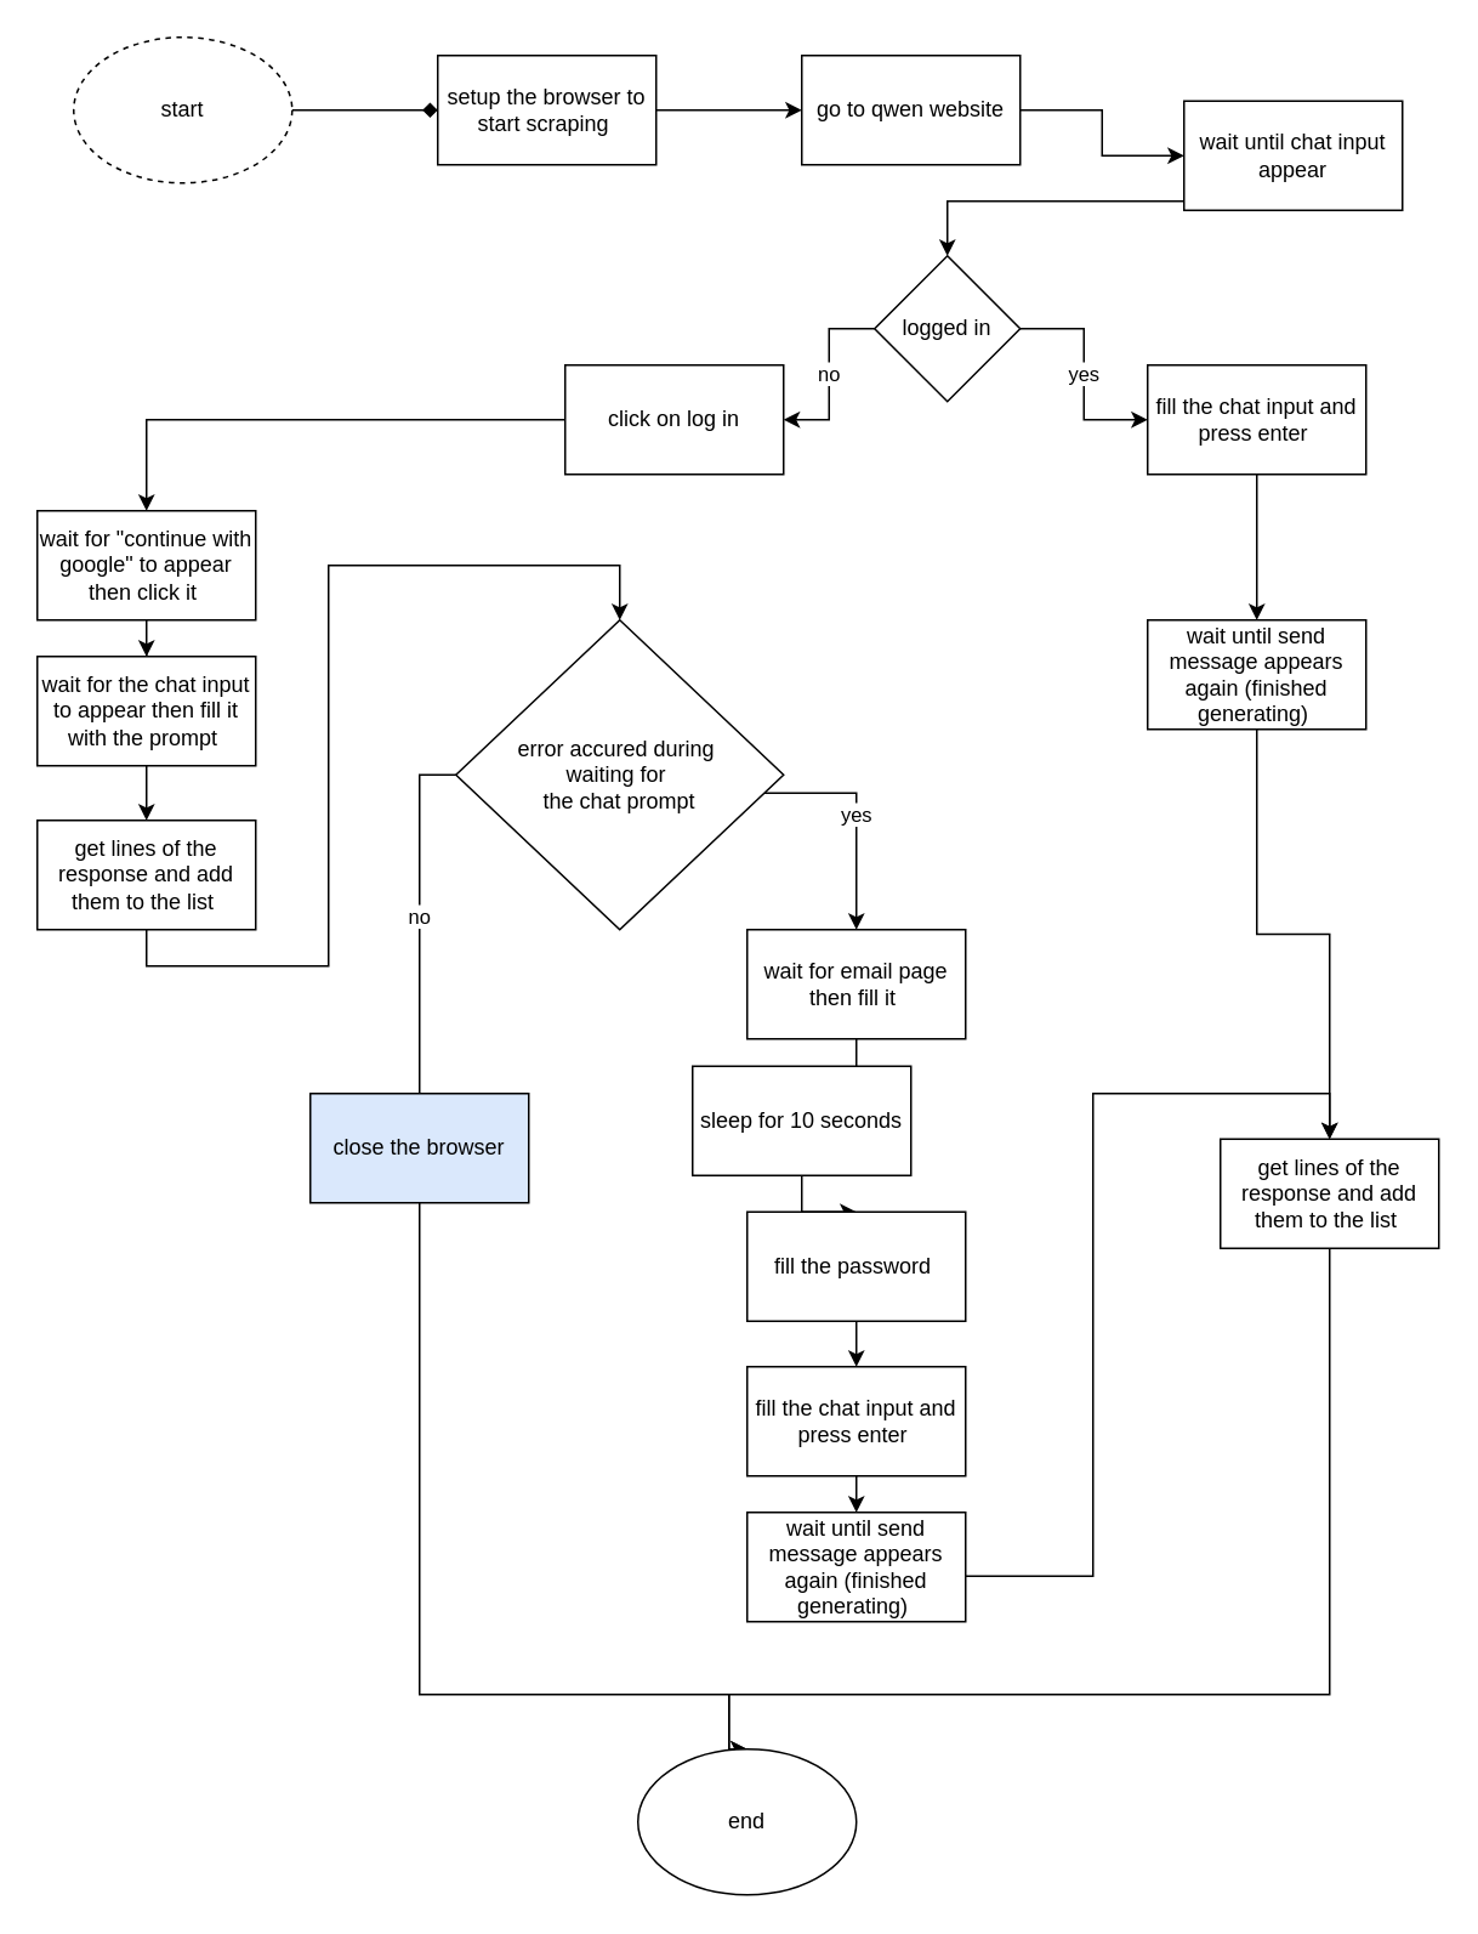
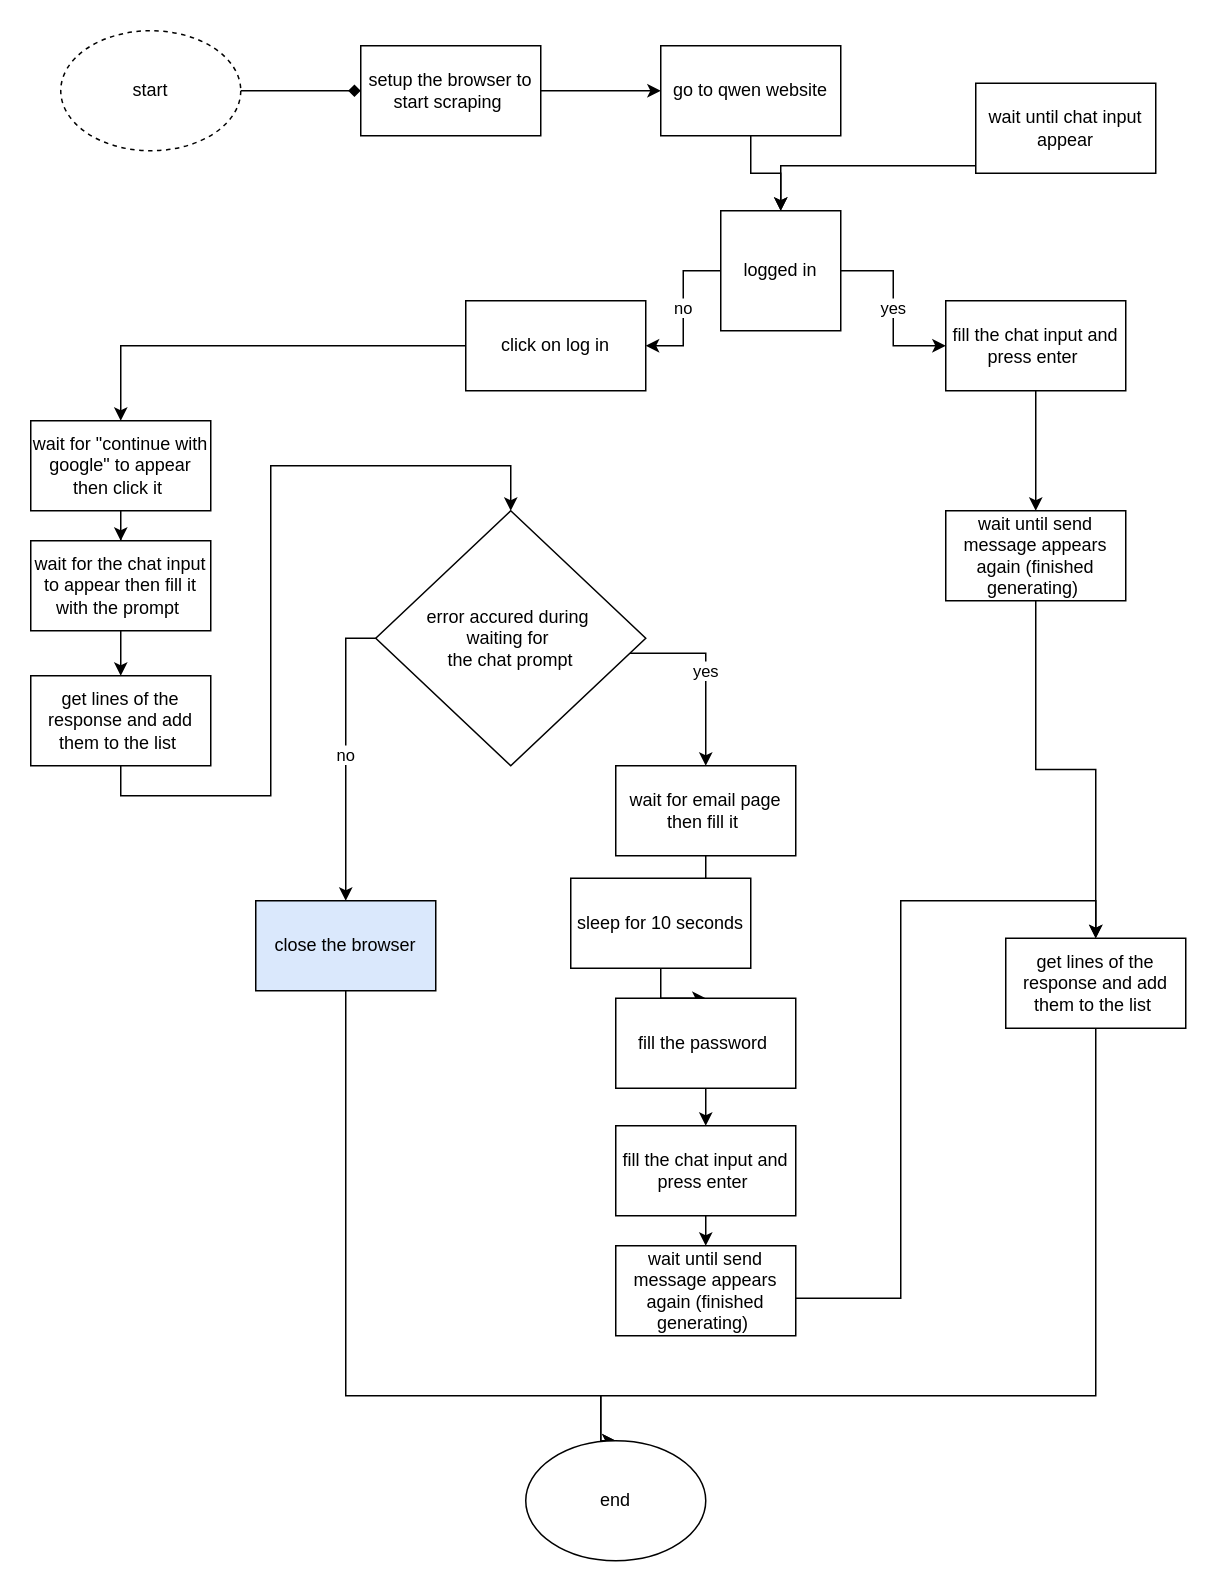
  <mxCell id="0" />
  <mxCell id="1" parent="0" />
  <mxCell id="2" value="" style="edgeStyle=orthogonalEdgeStyle;rounded=0;orthogonalLoop=1;jettySize=auto;html=1;endArrow=diamond;" edge="1" parent="1" source="3" target="5"><mxGeometry relative="1" as="geometry" /></mxCell>
  <mxCell id="3" value="start" style="ellipse;whiteSpace=wrap;html=1;dashed=1;" vertex="1" parent="1"><mxGeometry x="40" y="20" width="120" height="80" as="geometry" /></mxCell>
  <mxCell id="4" value="" style="edgeStyle=orthogonalEdgeStyle;rounded=0;orthogonalLoop=1;jettySize=auto;html=1;" edge="1" parent="1" source="5" target="7"><mxGeometry relative="1" as="geometry" /></mxCell>
  <mxCell id="5" value="setup the browser to start scraping&amp;nbsp;" style="whiteSpace=wrap;html=1;" vertex="1" parent="1"><mxGeometry x="240" y="30" width="120" height="60" as="geometry" /></mxCell>
- <mxCell id="6" value="" style="edgeStyle=orthogonalEdgeStyle;rounded=0;orthogonalLoop=1;jettySize=auto;html=1;" edge="1" parent="1" source="7" target="9"><mxGeometry relative="1" as="geometry" /></mxCell>
+ <mxCell id="6" value="" style="edgeStyle=orthogonalEdgeStyle;rounded=0;orthogonalLoop=1;jettySize=auto;html=1;" edge="1" parent="1" source="7" target="12"><mxGeometry relative="1" as="geometry" /></mxCell>
  <mxCell id="7" value="go to qwen website" style="whiteSpace=wrap;html=1;" vertex="1" parent="1"><mxGeometry x="440" y="30" width="120" height="60" as="geometry" /></mxCell>
  <mxCell id="8" value="" style="edgeStyle=orthogonalEdgeStyle;rounded=0;orthogonalLoop=1;jettySize=auto;html=1;entryX=0.5;entryY=0;entryDx=0;entryDy=0;" edge="1" parent="1" source="9" target="12"><mxGeometry relative="1" as="geometry"><Array as="points"><mxPoint x="700" y="110" /><mxPoint x="520" y="110" /></Array></mxGeometry></mxCell>
  <mxCell id="9" value="wait until chat input appear" style="whiteSpace=wrap;html=1;" vertex="1" parent="1"><mxGeometry x="650" y="55" width="120" height="60" as="geometry" /></mxCell>
  <mxCell id="10" value="yes" style="edgeStyle=orthogonalEdgeStyle;rounded=0;orthogonalLoop=1;jettySize=auto;html=1;" edge="1" parent="1" source="12" target="14"><mxGeometry relative="1" as="geometry" /></mxCell>
  <mxCell id="11" value="no" style="edgeStyle=orthogonalEdgeStyle;rounded=0;orthogonalLoop=1;jettySize=auto;html=1;" edge="1" parent="1" source="12" target="20"><mxGeometry relative="1" as="geometry" /></mxCell>
- <mxCell id="12" value="logged in" style="rhombus;whiteSpace=wrap;html=1;" vertex="1" parent="1"><mxGeometry x="480" y="140" width="80" height="80" as="geometry" /></mxCell>
+ <mxCell id="12" value="logged in" style="whiteSpace=wrap;html=1;rounded=0;" vertex="1" parent="1"><mxGeometry x="480" y="140" width="80" height="80" as="geometry" /></mxCell>
  <mxCell id="13" value="" style="edgeStyle=orthogonalEdgeStyle;rounded=0;orthogonalLoop=1;jettySize=auto;html=1;" edge="1" parent="1" source="14" target="16"><mxGeometry relative="1" as="geometry" /></mxCell>
  <mxCell id="14" value="fill the chat input and press enter&amp;nbsp;" style="whiteSpace=wrap;html=1;" vertex="1" parent="1"><mxGeometry x="630" y="200" width="120" height="60" as="geometry" /></mxCell>
  <mxCell id="15" value="" style="edgeStyle=orthogonalEdgeStyle;rounded=0;orthogonalLoop=1;jettySize=auto;html=1;" edge="1" parent="1" source="16" target="18"><mxGeometry relative="1" as="geometry" /></mxCell>
  <mxCell id="16" value="wait until send message appears again (finished generating)&amp;nbsp;" style="whiteSpace=wrap;html=1;" vertex="1" parent="1"><mxGeometry x="630" y="340" width="120" height="60" as="geometry" /></mxCell>
  <mxCell id="17" style="edgeStyle=orthogonalEdgeStyle;rounded=0;orthogonalLoop=1;jettySize=auto;html=1;entryX=0.5;entryY=0;entryDx=0;entryDy=0;" edge="1" parent="1" source="18" target="38"><mxGeometry relative="1" as="geometry"><Array as="points"><mxPoint x="730" y="930" /><mxPoint x="400" y="930" /></Array></mxGeometry></mxCell>
  <mxCell id="18" value="get lines of the response and add them to the list&amp;nbsp;" style="whiteSpace=wrap;html=1;" vertex="1" parent="1"><mxGeometry x="670" y="625" width="120" height="60" as="geometry" /></mxCell>
  <mxCell id="19" value="" style="edgeStyle=orthogonalEdgeStyle;rounded=0;orthogonalLoop=1;jettySize=auto;html=1;" edge="1" parent="1" source="20" target="22"><mxGeometry relative="1" as="geometry" /></mxCell>
  <mxCell id="20" value="click on log in" style="whiteSpace=wrap;html=1;" vertex="1" parent="1"><mxGeometry x="310" y="200" width="120" height="60" as="geometry" /></mxCell>
  <mxCell id="21" value="" style="edgeStyle=orthogonalEdgeStyle;rounded=0;orthogonalLoop=1;jettySize=auto;html=1;" edge="1" parent="1" source="22" target="24"><mxGeometry relative="1" as="geometry" /></mxCell>
  <mxCell id="22" value="wait for &quot;continue with google&quot; to appear then click it&amp;nbsp;" style="whiteSpace=wrap;html=1;" vertex="1" parent="1"><mxGeometry x="20" y="280" width="120" height="60" as="geometry" /></mxCell>
  <mxCell id="23" value="" style="edgeStyle=orthogonalEdgeStyle;rounded=0;orthogonalLoop=1;jettySize=auto;html=1;" edge="1" parent="1" source="24" target="26"><mxGeometry relative="1" as="geometry" /></mxCell>
  <mxCell id="24" value="wait for the chat input to appear then fill it with the prompt&amp;nbsp;" style="whiteSpace=wrap;html=1;" vertex="1" parent="1"><mxGeometry x="20" y="360" width="120" height="60" as="geometry" /></mxCell>
  <mxCell id="25" value="" style="edgeStyle=orthogonalEdgeStyle;rounded=0;orthogonalLoop=1;jettySize=auto;html=1;entryX=0.5;entryY=0;entryDx=0;entryDy=0;" edge="1" parent="1" source="26" target="29"><mxGeometry relative="1" as="geometry"><Array as="points"><mxPoint x="80" y="530" /><mxPoint x="180" y="530" /><mxPoint x="180" y="310" /><mxPoint x="340" y="310" /></Array></mxGeometry></mxCell>
  <mxCell id="26" value="get lines of the response and add them to the list&amp;nbsp;" style="whiteSpace=wrap;html=1;" vertex="1" parent="1"><mxGeometry x="20" y="450" width="120" height="60" as="geometry" /></mxCell>
- <mxCell id="27" value="no" style="edgeStyle=orthogonalEdgeStyle;rounded=0;orthogonalLoop=1;jettySize=auto;html=1;exitX=0;exitY=0.5;exitDx=0;exitDy=0;endArrow=none;" edge="1" parent="1" source="29" target="37"><mxGeometry relative="1" as="geometry"><mxPoint x="220" y="730" as="targetPoint" /><Array as="points"><mxPoint x="230" y="425" /></Array></mxGeometry></mxCell>
+ <mxCell id="27" value="no" style="edgeStyle=orthogonalEdgeStyle;rounded=0;orthogonalLoop=1;jettySize=auto;html=1;exitX=0;exitY=0.5;exitDx=0;exitDy=0;" edge="1" parent="1" source="29" target="37"><mxGeometry relative="1" as="geometry"><mxPoint x="220" y="730" as="targetPoint" /><Array as="points"><mxPoint x="230" y="425" /></Array></mxGeometry></mxCell>
  <mxCell id="28" value="yes" style="edgeStyle=orthogonalEdgeStyle;rounded=0;orthogonalLoop=1;jettySize=auto;html=1;" edge="1" parent="1" source="29" target="31"><mxGeometry relative="1" as="geometry"><Array as="points"><mxPoint x="470" y="435" /></Array></mxGeometry></mxCell>
  <mxCell id="29" value="error accured during&amp;nbsp;&lt;div&gt;waiting for&amp;nbsp;&lt;/div&gt;&lt;div&gt;the chat prompt&lt;/div&gt;" style="rhombus;whiteSpace=wrap;html=1;" vertex="1" parent="1"><mxGeometry x="250" y="340" width="180" height="170" as="geometry" /></mxCell>
  <mxCell id="30" value="" style="edgeStyle=orthogonalEdgeStyle;rounded=0;orthogonalLoop=1;jettySize=auto;html=1;" edge="1" parent="1" source="31" target="33"><mxGeometry relative="1" as="geometry" /></mxCell>
  <mxCell id="31" value="wait for email page then fill it&amp;nbsp;" style="whiteSpace=wrap;html=1;" vertex="1" parent="1"><mxGeometry x="410" y="510" width="120" height="60" as="geometry" /></mxCell>
  <mxCell id="32" value="" style="edgeStyle=orthogonalEdgeStyle;rounded=0;orthogonalLoop=1;jettySize=auto;html=1;" edge="1" parent="1" source="33" target="35"><mxGeometry relative="1" as="geometry" /></mxCell>
  <mxCell id="33" value="sleep for 10 seconds" style="whiteSpace=wrap;html=1;" vertex="1" parent="1"><mxGeometry x="380" y="585" width="120" height="60" as="geometry" /></mxCell>
  <mxCell id="34" value="" style="edgeStyle=orthogonalEdgeStyle;rounded=0;orthogonalLoop=1;jettySize=auto;html=1;" edge="1" parent="1" source="35" target="40"><mxGeometry relative="1" as="geometry" /></mxCell>
  <mxCell id="35" value="fill the password&amp;nbsp;" style="whiteSpace=wrap;html=1;" vertex="1" parent="1"><mxGeometry x="410" y="665" width="120" height="60" as="geometry" /></mxCell>
  <mxCell id="36" style="edgeStyle=orthogonalEdgeStyle;rounded=0;orthogonalLoop=1;jettySize=auto;html=1;entryX=0.5;entryY=0;entryDx=0;entryDy=0;" edge="1" parent="1" source="37" target="38"><mxGeometry relative="1" as="geometry"><mxPoint x="340" y="900" as="targetPoint" /><Array as="points"><mxPoint x="230" y="930" /><mxPoint x="400" y="930" /></Array></mxGeometry></mxCell>
  <mxCell id="37" value="close the browser" style="rounded=0;whiteSpace=wrap;html=1;fillColor=#dae8fc;" vertex="1" parent="1"><mxGeometry x="170" y="600" width="120" height="60" as="geometry" /></mxCell>
  <mxCell id="38" value="end" style="ellipse;whiteSpace=wrap;html=1;" vertex="1" parent="1"><mxGeometry x="350" y="960" width="120" height="80" as="geometry" /></mxCell>
  <mxCell id="39" style="edgeStyle=orthogonalEdgeStyle;rounded=0;orthogonalLoop=1;jettySize=auto;html=1;exitX=0.5;exitY=1;exitDx=0;exitDy=0;entryX=0.5;entryY=0;entryDx=0;entryDy=0;" edge="1" parent="1" source="40" target="42"><mxGeometry relative="1" as="geometry" /></mxCell>
  <mxCell id="40" value="fill the chat input and press enter&amp;nbsp;" style="whiteSpace=wrap;html=1;" vertex="1" parent="1"><mxGeometry x="410" y="750" width="120" height="60" as="geometry" /></mxCell>
  <mxCell id="41" style="edgeStyle=orthogonalEdgeStyle;rounded=0;orthogonalLoop=1;jettySize=auto;html=1;entryX=0.5;entryY=0;entryDx=0;entryDy=0;" edge="1" parent="1" target="18"><mxGeometry relative="1" as="geometry"><mxPoint x="460" y="845" as="sourcePoint" /><mxPoint x="690" y="640" as="targetPoint" /><Array as="points"><mxPoint x="460" y="865" /><mxPoint x="600" y="865" /><mxPoint x="600" y="600" /><mxPoint x="730" y="600" /></Array></mxGeometry></mxCell>
  <mxCell id="42" value="wait until send message appears again (finished generating)&amp;nbsp;" style="whiteSpace=wrap;html=1;" vertex="1" parent="1"><mxGeometry x="410" y="830" width="120" height="60" as="geometry" /></mxCell>
